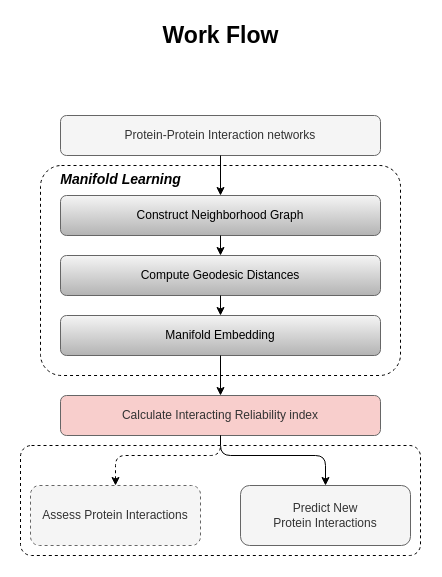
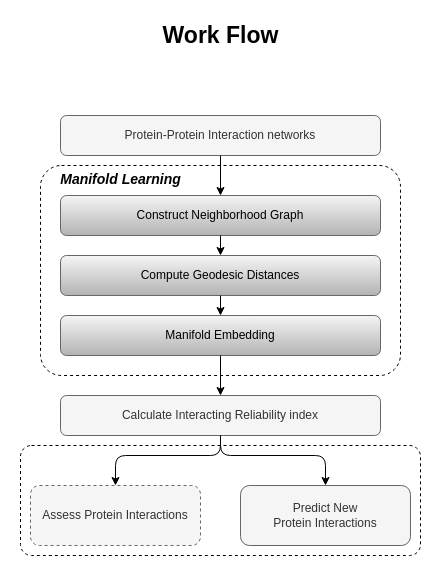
  <mxCell id="0" />
  <mxCell id="1" parent="0" />
  <mxCell id="2" value="" style="rounded=1;whiteSpace=wrap;html=1;fillColor=none;dashed=1;arcSize=10;" vertex="1" parent="1"><mxGeometry x="40" y="165" width="360" height="210" as="geometry" /></mxCell>
  <mxCell id="3" value="Protein-Protein Interaction networks" style="whiteSpace=wrap;html=1;rounded=1;fontColor=#333333;strokeColor=#666666;fillColor=#f5f5f5;" vertex="1" parent="1"><mxGeometry x="60" y="115" width="320" height="40" as="geometry" /></mxCell>
  <mxCell id="4" value="Construct Neighborhood Graph" style="whiteSpace=wrap;html=1;rounded=1;strokeColor=#666666;fillColor=#f5f5f5;gradientColor=#b3b3b3;" vertex="1" parent="1"><mxGeometry x="60" y="195" width="320" height="40" as="geometry" /></mxCell>
  <mxCell id="5" value="" style="endArrow=classic;html=1;exitX=0.5;exitY=1;exitDx=0;exitDy=0;entryX=0.5;entryY=0;entryDx=0;entryDy=0;" edge="1" parent="1" source="3" target="4"><mxGeometry width="50" height="50" relative="1" as="geometry"><mxPoint x="340" y="345" as="sourcePoint" /><mxPoint x="390" y="295" as="targetPoint" /></mxGeometry></mxCell>
  <mxCell id="6" value="Compute Geodesic Distances" style="whiteSpace=wrap;html=1;rounded=1;strokeColor=#666666;fillColor=#f5f5f5;gradientColor=#b3b3b3;" vertex="1" parent="1"><mxGeometry x="60" y="255" width="320" height="40" as="geometry" /></mxCell>
  <mxCell id="7" value="Manifold Learning" style="text;html=1;align=center;verticalAlign=middle;resizable=0;points=[];autosize=1;fontStyle=3;fontSize=14;" vertex="1" parent="1"><mxGeometry x="50" y="169" width="140" height="20" as="geometry" /></mxCell>
  <mxCell id="8" value="Manifold Embedding" style="whiteSpace=wrap;html=1;rounded=1;strokeColor=#666666;fillColor=#f5f5f5;gradientColor=#b3b3b3;" vertex="1" parent="1"><mxGeometry x="60" y="315" width="320" height="40" as="geometry" /></mxCell>
- <mxCell id="9" value="Calculate Interacting Reliability index" style="whiteSpace=wrap;html=1;rounded=1;fontColor=#333333;strokeColor=#666666;fillColor=#f8cecc;" vertex="1" parent="1"><mxGeometry x="60" y="395" width="320" height="40" as="geometry" /></mxCell>
+ <mxCell id="9" value="Calculate Interacting Reliability index" style="whiteSpace=wrap;html=1;rounded=1;fontColor=#333333;strokeColor=#666666;fillColor=#f5f5f5;" vertex="1" parent="1"><mxGeometry x="60" y="395" width="320" height="40" as="geometry" /></mxCell>
  <mxCell id="10" value="" style="endArrow=classic;html=1;exitX=0.5;exitY=1;exitDx=0;exitDy=0;entryX=0.5;entryY=0;entryDx=0;entryDy=0;" edge="1" parent="1" source="4" target="6"><mxGeometry width="50" height="50" relative="1" as="geometry"><mxPoint x="230" y="165" as="sourcePoint" /><mxPoint x="230" y="205" as="targetPoint" /></mxGeometry></mxCell>
  <mxCell id="11" value="" style="endArrow=classic;html=1;exitX=0.5;exitY=1;exitDx=0;exitDy=0;entryX=0.5;entryY=0;entryDx=0;entryDy=0;" edge="1" parent="1" source="6" target="8"><mxGeometry width="50" height="50" relative="1" as="geometry"><mxPoint x="230" y="245" as="sourcePoint" /><mxPoint x="230" y="265" as="targetPoint" /></mxGeometry></mxCell>
  <mxCell id="12" value="" style="endArrow=classic;html=1;exitX=0.5;exitY=1;exitDx=0;exitDy=0;entryX=0.5;entryY=0;entryDx=0;entryDy=0;" edge="1" parent="1" source="8" target="9"><mxGeometry width="50" height="50" relative="1" as="geometry"><mxPoint x="230" y="305" as="sourcePoint" /><mxPoint x="230" y="325" as="targetPoint" /></mxGeometry></mxCell>
  <mxCell id="13" value="" style="rounded=1;whiteSpace=wrap;html=1;fillColor=none;dashed=1;arcSize=10;" vertex="1" parent="1"><mxGeometry x="20" y="445" width="400" height="110" as="geometry" /></mxCell>
  <mxCell id="14" value="Assess Protein Interactions" style="whiteSpace=wrap;html=1;rounded=1;fontColor=#333333;strokeColor=#666666;fillColor=#f5f5f5;dashed=1;" vertex="1" parent="1"><mxGeometry x="30" y="485" width="170" height="60" as="geometry" /></mxCell>
  <mxCell id="15" value="Predict New &lt;br&gt;Protein Interactions" style="whiteSpace=wrap;html=1;rounded=1;fontColor=#333333;strokeColor=#666666;fillColor=#f5f5f5;" vertex="1" parent="1"><mxGeometry x="240" y="485" width="170" height="60" as="geometry" /></mxCell>
  <mxCell id="16" value="" style="endArrow=classic;html=1;fontSize=14;exitX=0.5;exitY=1;exitDx=0;exitDy=0;entryX=0.5;entryY=0;entryDx=0;entryDy=0;" edge="1" parent="1" source="9" target="15"><mxGeometry width="50" height="50" relative="1" as="geometry"><mxPoint x="470" y="425" as="sourcePoint" /><mxPoint x="520" y="375" as="targetPoint" /><Array as="points"><mxPoint x="220" y="455" /><mxPoint x="325" y="455" /></Array></mxGeometry></mxCell>
- <mxCell id="17" value="" style="endArrow=classic;html=1;fontSize=14;entryX=0.5;entryY=0;entryDx=0;entryDy=0;exitX=0.5;exitY=1;exitDx=0;exitDy=0;dashed=1;" edge="1" parent="1" source="9" target="14"><mxGeometry width="50" height="50" relative="1" as="geometry"><mxPoint x="220" y="435" as="sourcePoint" /><mxPoint x="335" y="475" as="targetPoint" /><Array as="points"><mxPoint x="220" y="455" /><mxPoint x="115" y="455" /></Array></mxGeometry></mxCell>
+ <mxCell id="17" value="" style="endArrow=classic;html=1;fontSize=14;entryX=0.5;entryY=0;entryDx=0;entryDy=0;exitX=0.5;exitY=1;exitDx=0;exitDy=0;" edge="1" parent="1" source="9" target="14"><mxGeometry width="50" height="50" relative="1" as="geometry"><mxPoint x="220" y="435" as="sourcePoint" /><mxPoint x="335" y="475" as="targetPoint" /><Array as="points"><mxPoint x="220" y="455" /><mxPoint x="115" y="455" /></Array></mxGeometry></mxCell>
  <mxCell id="18" value="&lt;font style=&quot;font-size: 23px&quot;&gt;&lt;b&gt;Work Flow&lt;/b&gt;&lt;/font&gt;" style="text;html=1;align=center;verticalAlign=middle;resizable=0;points=[];autosize=1;fontSize=14;" vertex="1" parent="1"><mxGeometry x="155" y="20" width="130" height="30" as="geometry" /></mxCell>
